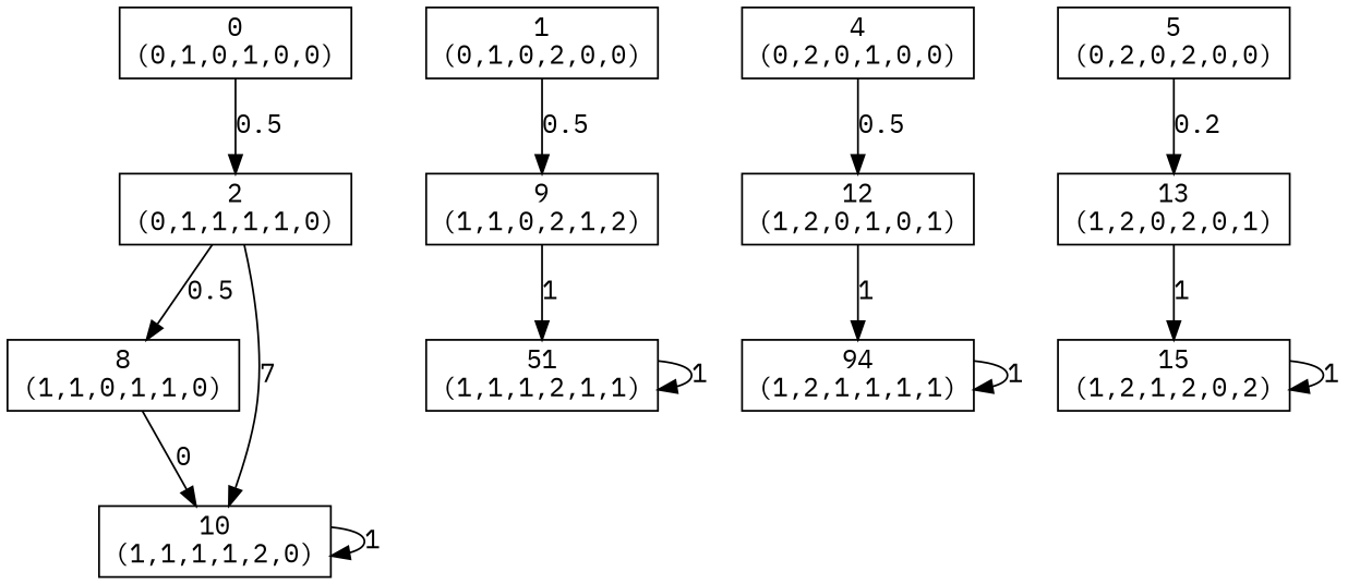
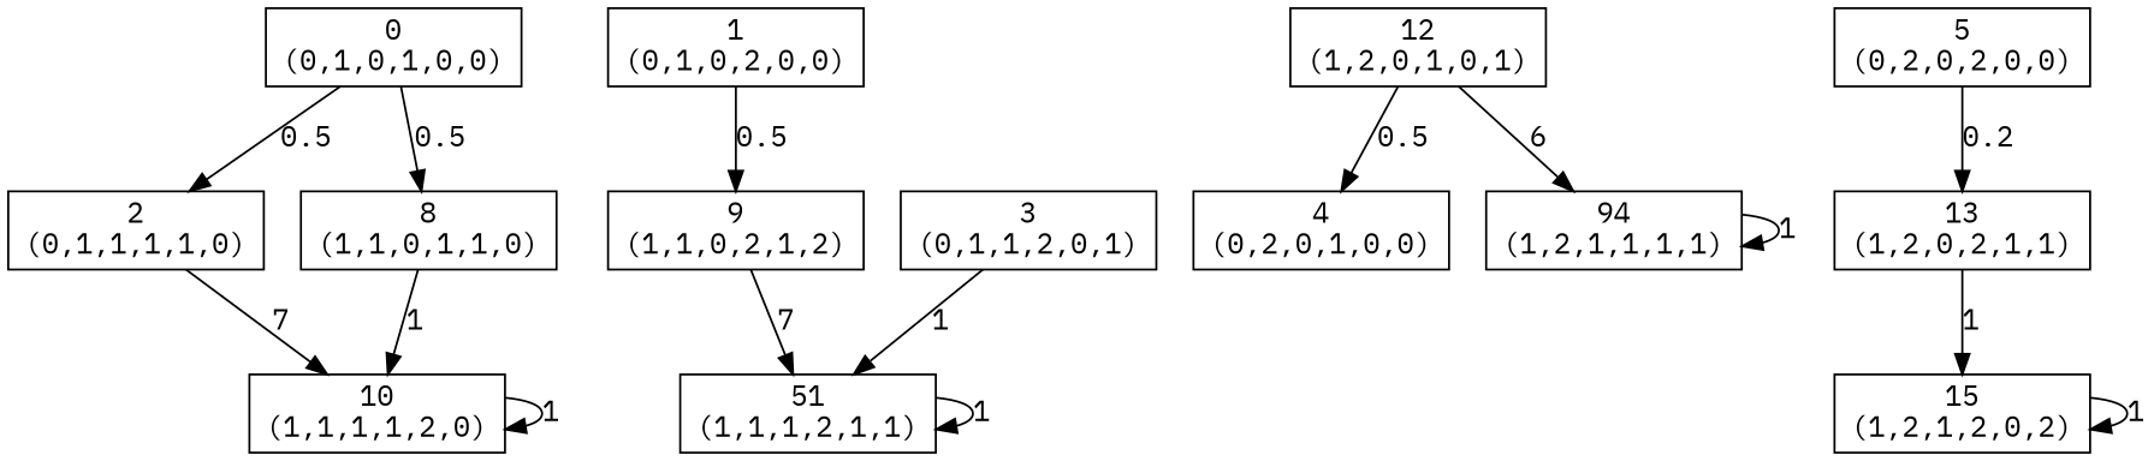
  digraph {
    fontname="IBM Plex Mono"
    node [fontname="IBM Plex Mono" shape=box]
    edge [fontname="IBM Plex Mono"]
    n1 [label="0\n(0,1,0,1,0,0)"]
    n2 [label="2\n(0,1,1,1,1,0)"]
    n3 [label="8\n(1,1,0,1,1,0)"]
    n4 [label="10\n(1,1,1,1,2,0)"]
    n5 [label="1\n(0,1,0,2,0,0)"]
    n6 [label="9\n(1,1,0,2,1,2)"]
+   n7 [label="3\n(0,1,1,2,0,1)"]
    n8 [label="51\n(1,1,1,2,1,1)"]
    n9 [label="4\n(0,2,0,1,0,0)"]
    n10 [label="12\n(1,2,0,1,0,1)"]
    n11 [label="94\n(1,2,1,1,1,1)"]
    n12 [label="5\n(0,2,0,2,0,0)"]
-   n13 [label="13\n(1,2,0,2,0,1)"]
+   n13 [label="13\n(1,2,0,2,1,1)"]
    n14 [label="15\n(1,2,1,2,0,2)"]
    n1 -> n2 [label=0.5]
-   n2 -> n3 [label=0.5]
+   n1 -> n3 [label=0.5]
    n2 -> n4 [label=7]
-   n3 -> n4 [label=0]
+   n3 -> n4 [label=1]
    n4 -> n4 [label=1]
    n5 -> n6 [label=0.5]
-   n6 -> n8 [label=1]
+   n6 -> n8 [label=7]
+   n7 -> n8 [label=1]
    n8 -> n8 [label=1]
-   n9 -> n10 [label=0.5]
-   n10 -> n11 [label=1]
+   n10 -> n9 [label=0.5]
+   n10 -> n11 [label=6]
    n11 -> n11 [label=1]
    n12 -> n13 [label=0.2]
    n13 -> n14 [label=1]
    n14 -> n14 [label=1]
  }
